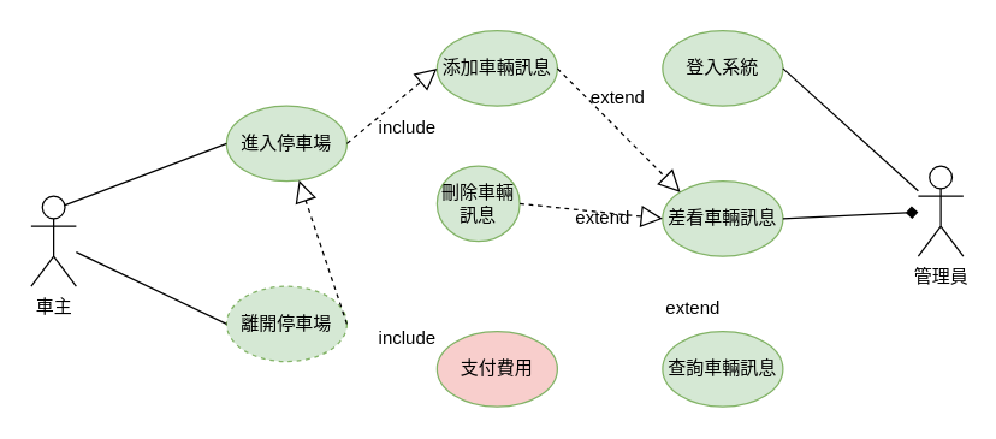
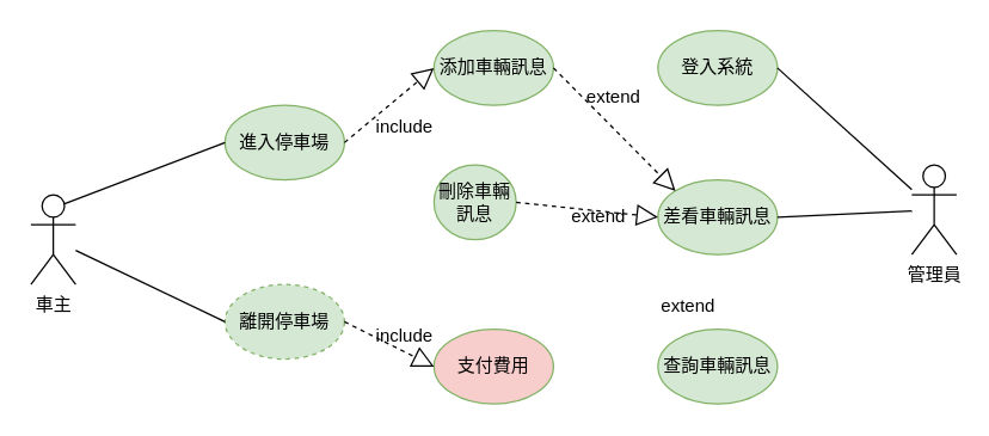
  <mxCell id="0" />
  <mxCell id="1" parent="0" />
  <mxCell id="2" value="進入停車場" style="ellipse;whiteSpace=wrap;html=1;fillColor=#d5e8d4;strokeColor=#82b366;" vertex="1" parent="1"><mxGeometry x="150" y="70" width="80" height="50" as="geometry" /></mxCell>
  <mxCell id="3" value="離開停車場" style="ellipse;whiteSpace=wrap;html=1;fillColor=#d5e8d4;strokeColor=#82b366;dashed=1;" vertex="1" parent="1"><mxGeometry x="150" y="190" width="80" height="50" as="geometry" /></mxCell>
  <mxCell id="4" value="支付費用" style="ellipse;whiteSpace=wrap;html=1;fillColor=#f8cecc;strokeColor=#82b366;" vertex="1" parent="1"><mxGeometry x="290" y="220" width="80" height="50" as="geometry" /></mxCell>
  <mxCell id="5" value="刪除車輛訊息" style="ellipse;whiteSpace=wrap;html=1;fillColor=#d5e8d4;strokeColor=#82b366;" vertex="1" parent="1"><mxGeometry x="290" y="110" width="55" height="50" as="geometry" /></mxCell>
  <mxCell id="6" value="添加車輛訊息" style="ellipse;whiteSpace=wrap;html=1;fillColor=#d5e8d4;strokeColor=#82b366;" vertex="1" parent="1"><mxGeometry x="290" y="20" width="80" height="50" as="geometry" /></mxCell>
  <mxCell id="7" value="查詢車輛訊息" style="ellipse;whiteSpace=wrap;html=1;fillColor=#d5e8d4;strokeColor=#82b366;" vertex="1" parent="1"><mxGeometry x="440" y="220" width="80" height="50" as="geometry" /></mxCell>
  <mxCell id="8" value="差看車輛訊息" style="ellipse;whiteSpace=wrap;html=1;fillColor=#d5e8d4;strokeColor=#82b366;" vertex="1" parent="1"><mxGeometry x="440" y="120" width="80" height="50" as="geometry" /></mxCell>
  <mxCell id="9" value="登入系統" style="ellipse;whiteSpace=wrap;html=1;fillColor=#d5e8d4;strokeColor=#82b366;" vertex="1" parent="1"><mxGeometry x="440" y="20" width="80" height="50" as="geometry" /></mxCell>
  <mxCell id="10" value="車主" style="shape=umlActor;verticalLabelPosition=bottom;verticalAlign=top;html=1;outlineConnect=0;" vertex="1" parent="1"><mxGeometry x="20" y="130" width="30" height="60" as="geometry" /></mxCell>
  <mxCell id="11" value="管理員" style="shape=umlActor;verticalLabelPosition=bottom;verticalAlign=top;html=1;outlineConnect=0;" vertex="1" parent="1"><mxGeometry x="610" y="110" width="30" height="60" as="geometry" /></mxCell>
  <mxCell id="12" value="" style="endArrow=none;html=1;rounded=0;exitX=1;exitY=0.5;exitDx=0;exitDy=0;" edge="1" parent="1" source="9" target="11"><mxGeometry width="50" height="50" relative="1" as="geometry"><mxPoint x="550" y="250" as="sourcePoint" /><mxPoint x="600" y="200" as="targetPoint" /></mxGeometry></mxCell>
- <mxCell id="13" value="" style="endArrow=diamond;html=1;rounded=0;exitX=1;exitY=0.5;exitDx=0;exitDy=0;" edge="1" parent="1" source="8" target="11"><mxGeometry width="50" height="50" relative="1" as="geometry"><mxPoint x="530" y="55" as="sourcePoint" /><mxPoint x="620" y="136" as="targetPoint" /></mxGeometry></mxCell>
+ <mxCell id="13" value="" style="endArrow=none;html=1;rounded=0;exitX=1;exitY=0.5;exitDx=0;exitDy=0;" edge="1" parent="1" source="8" target="11"><mxGeometry width="50" height="50" relative="1" as="geometry"><mxPoint x="530" y="55" as="sourcePoint" /><mxPoint x="620" y="136" as="targetPoint" /></mxGeometry></mxCell>
  <mxCell id="14" value="" style="endArrow=none;html=1;rounded=0;exitX=0.75;exitY=0.1;exitDx=0;exitDy=0;entryX=0;entryY=0.5;entryDx=0;entryDy=0;exitPerimeter=0;" edge="1" parent="1" source="10" target="2"><mxGeometry width="50" height="50" relative="1" as="geometry"><mxPoint x="60" y="20" as="sourcePoint" /><mxPoint x="150" y="101" as="targetPoint" /></mxGeometry></mxCell>
  <mxCell id="15" value="" style="endArrow=none;html=1;rounded=0;entryX=0;entryY=0.5;entryDx=0;entryDy=0;" edge="1" parent="1" source="10" target="3"><mxGeometry width="50" height="50" relative="1" as="geometry"><mxPoint x="53" y="146" as="sourcePoint" /><mxPoint x="160" y="105" as="targetPoint" /></mxGeometry></mxCell>
- <mxCell id="16" value="" style="endArrow=block;dashed=1;endFill=0;endSize=12;html=1;rounded=0;exitX=1;exitY=0.5;exitDx=0;exitDy=0;" edge="1" parent="1" source="3" target="2"><mxGeometry width="160" relative="1" as="geometry"><mxPoint x="160" y="230" as="sourcePoint" /><mxPoint x="320" y="230" as="targetPoint" /></mxGeometry></mxCell>
+ <mxCell id="16" value="" style="endArrow=block;dashed=1;endFill=0;endSize=12;html=1;rounded=0;exitX=1;exitY=0.5;exitDx=0;exitDy=0;entryX=0;entryY=0.5;entryDx=0;entryDy=0;" edge="1" parent="1" source="3" target="4"><mxGeometry width="160" relative="1" as="geometry"><mxPoint x="160" y="230" as="sourcePoint" /><mxPoint x="320" y="230" as="targetPoint" /></mxGeometry></mxCell>
  <mxCell id="17" value="" style="endArrow=block;dashed=1;endFill=0;endSize=12;html=1;rounded=0;exitX=1;exitY=0.5;exitDx=0;exitDy=0;entryX=0;entryY=0.5;entryDx=0;entryDy=0;" edge="1" parent="1" source="2" target="6"><mxGeometry width="160" relative="1" as="geometry"><mxPoint x="240" y="225" as="sourcePoint" /><mxPoint x="300" y="255" as="targetPoint" /></mxGeometry></mxCell>
  <mxCell id="18" value="" style="endArrow=block;dashed=1;endFill=0;endSize=12;html=1;rounded=0;exitX=1;exitY=0.5;exitDx=0;exitDy=0;entryX=0;entryY=0.5;entryDx=0;entryDy=0;" edge="1" parent="1" source="5" target="8"><mxGeometry width="160" relative="1" as="geometry"><mxPoint x="250" y="235" as="sourcePoint" /><mxPoint x="310" y="265" as="targetPoint" /></mxGeometry></mxCell>
  <mxCell id="19" value="" style="endArrow=block;dashed=1;endFill=0;endSize=12;html=1;rounded=0;exitX=1;exitY=0.5;exitDx=0;exitDy=0;entryX=0;entryY=0;entryDx=0;entryDy=0;" edge="1" parent="1" source="6" target="8"><mxGeometry width="160" relative="1" as="geometry"><mxPoint x="270" y="255" as="sourcePoint" /><mxPoint x="330" y="285" as="targetPoint" /></mxGeometry></mxCell>
  <mxCell id="20" value="include" style="text;html=1;align=center;verticalAlign=middle;resizable=0;points=[];autosize=1;strokeColor=none;fillColor=none;" vertex="1" parent="1"><mxGeometry x="240" y="210" width="60" height="30" as="geometry" /></mxCell>
  <mxCell id="21" value="include" style="text;html=1;align=center;verticalAlign=middle;resizable=0;points=[];autosize=1;strokeColor=none;fillColor=none;" vertex="1" parent="1"><mxGeometry x="240" y="70" width="60" height="30" as="geometry" /></mxCell>
  <mxCell id="22" value="extend" style="text;html=1;align=center;verticalAlign=middle;resizable=0;points=[];autosize=1;strokeColor=none;fillColor=none;" vertex="1" parent="1"><mxGeometry x="430" y="190" width="60" height="30" as="geometry" /></mxCell>
  <mxCell id="23" value="extend" style="text;html=1;align=center;verticalAlign=middle;resizable=0;points=[];autosize=1;strokeColor=none;fillColor=none;" vertex="1" parent="1"><mxGeometry x="370" y="130" width="60" height="30" as="geometry" /></mxCell>
  <mxCell id="24" value="extend" style="text;html=1;align=center;verticalAlign=middle;resizable=0;points=[];autosize=1;strokeColor=none;fillColor=none;" vertex="1" parent="1"><mxGeometry x="380" y="50" width="60" height="30" as="geometry" /></mxCell>
